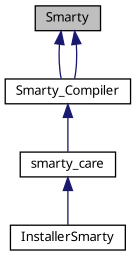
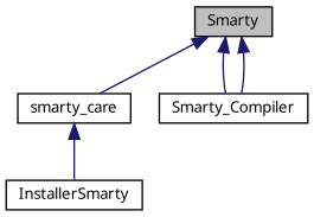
  digraph {
    node [color=black fontname="FreeSans.ttf" fontsize=10 shape=record]
    edge [color=midnightblue dir=back fontname="FreeSans.ttf" fontsize=10 labelfontname="FreeSans.ttf" labelfontsize=10 style=solid]
    n1 [fillcolor=grey75 fontcolor=black height=0.2 label=Smarty style=filled width=0.4]
    n2 [height=0.2 label=smarty_care width=0.4]
    n3 [height=0.2 label=Smarty_Compiler width=0.4]
    n4 [height=0.2 label=InstallerSmarty width=0.4]
-   n3 -> n2
+   n1 -> n2
    n1 -> n3
    n1 -> n3
    n2 -> n4
  }
